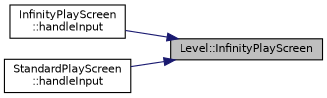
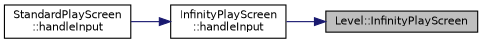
  digraph {
    rankdir=RL
    node [color=black fillcolor=white fontname=Helvetica fontsize=10 shape=record style=filled]
    edge [color=midnightblue dir=back fontname=Helvetica fontsize=10 labelfontname=Helvetica labelfontsize=10 style=solid]
    n1 [fillcolor=grey75 fontcolor=black height=0.2 label="Level::InfinityPlayScreen" width=0.4]
    n2 [height=0.2 label="InfinityPlayScreen\l::handleInput" width=0.4]
    n3 [height=0.2 label="StandardPlayScreen\l::handleInput" width=0.4]
    n1 -> n2
-   n1 -> n3
+   n2 -> n3
  }
